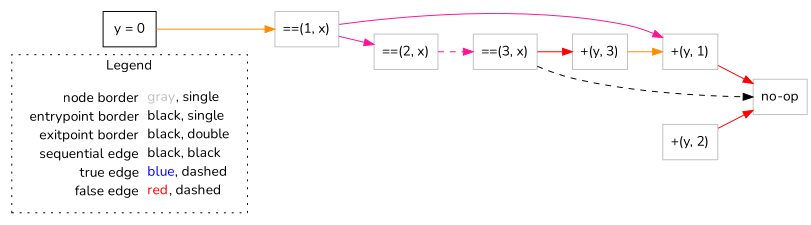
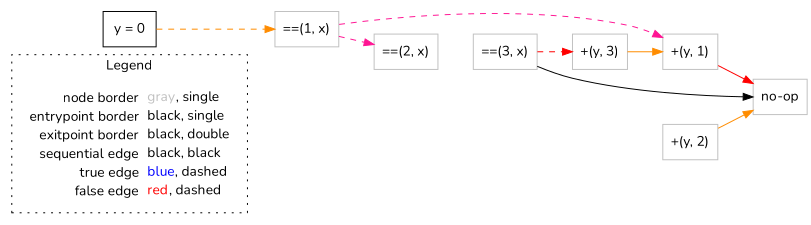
  digraph {
    fontname=Nunito
    rankdir=LR
    node [fontname=Nunito shape=rect color=gray]
    edge [color=deeppink fontname=Nunito style=dashed]
    n1 [label=<<table border="0" cellpadding="2" cellspacing="0" cellborder="0"><tr><td align="right">node border&nbsp;</td><td align="left"><font color="gray">gray</font>, single</td></tr><tr><td align="right">entrypoint border&nbsp;</td><td align="left"><font color="black">black</font>, single</td></tr><tr><td align="right">exitpoint border&nbsp;</td><td align="left"><font color="black">black</font>, double</td></tr><tr><td align="right">sequential edge&nbsp;</td><td align="left"><font color="black">black</font>, black</td></tr><tr><td align="right">true edge&nbsp;</td><td align="left"><font color="blue">blue</font>, dashed</td></tr><tr><td align="right">false edge&nbsp;</td><td align="left"><font color="red">red</font>, dashed</td></tr></table>> shape=plaintext color=""]
    n2 [color=black label=<y = 0>]
    n3 [label=<==(1, x)>]
    n4 [label=<+(y, 1)>]
    n5 [label=<==(2, x)>]
    n6 [label=<no-op>]
    n7 [label=<+(y, 2)>]
    n8 [label=<==(3, x)>]
    n9 [label=<+(y, 3)>]
    subgraph cluster_1 {
      label=Legend
      style=dotted
      n1
    }
-   n2 -> n3 [color=darkorange style=""]
-   n3 -> n4 [style=solid]
-   n3 -> n5 [style=solid]
+   n2 -> n3 [color=darkorange]
+   n3 -> n4
+   n3 -> n5
    n4 -> n6 [color=red style=""]
-   n5 -> n8
-   n7 -> n6 [color=red style=""]
-   n8 -> n6 [color=black]
-   n8 -> n9 [color=red style=solid]
+   n7 -> n6 [color=darkorange style=""]
+   n8 -> n6 [color=black style=solid]
+   n8 -> n9 [color=red]
    n9 -> n4 [color=darkorange style=""]
  }
